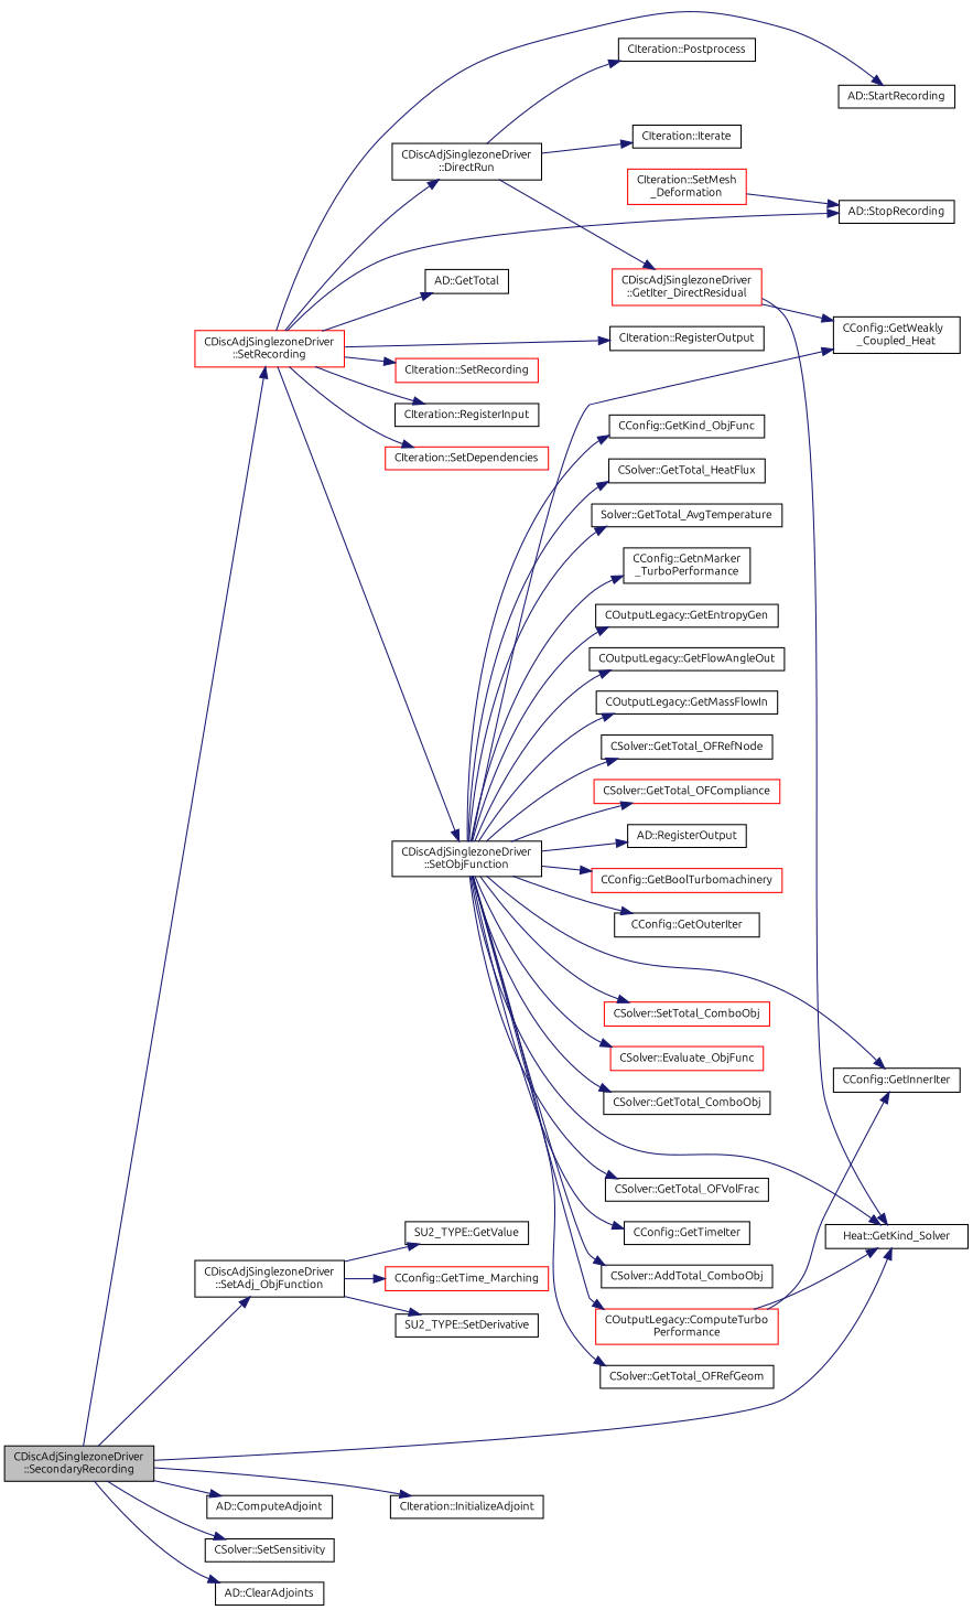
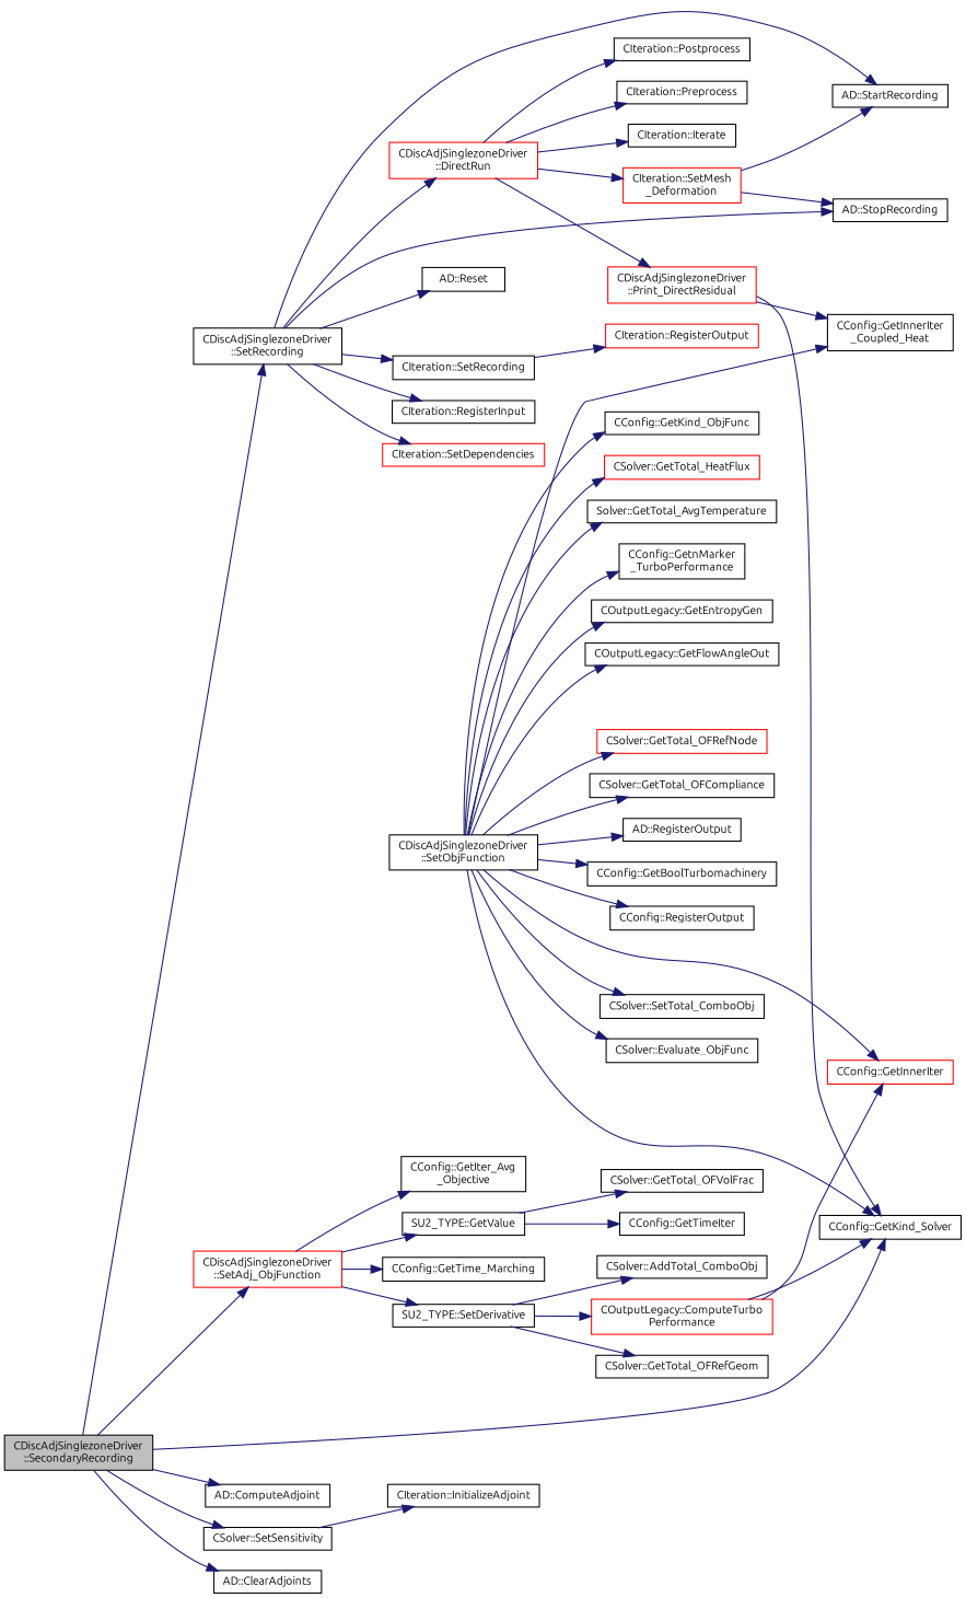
  digraph {
    fontname=Ubuntu
    rankdir=LR
    node [color=black fillcolor=white fontname=Ubuntu fontsize=10 shape=record style=filled]
    edge [color=midnightblue fontname=Ubuntu fontsize=10 labelfontname=Helvetica labelfontsize=10 style=solid]
    n1 [fillcolor=grey75 fontcolor=black height=0.2 label="CDiscAdjSinglezoneDriver\l::SecondaryRecording" width=0.4]
-   n2 [color=red height=0.2 label="CDiscAdjSinglezoneDriver\l::SetRecording" width=0.4]
-   n3 [height=0.2 label="Heat::GetKind_Solver" width=0.4]
+   n2 [height=0.2 label="CDiscAdjSinglezoneDriver\l::SetRecording" width=0.4]
+   n3 [height=0.2 label="CConfig::GetKind_Solver" width=0.4]
    n4 [height=0.2 label="CIteration::InitializeAdjoint" width=0.4]
-   n5 [height=0.2 label="CDiscAdjSinglezoneDriver\l::SetAdj_ObjFunction" width=0.4]
+   n5 [color=red height=0.2 label="CDiscAdjSinglezoneDriver\l::SetAdj_ObjFunction" width=0.4]
    n6 [height=0.2 label="AD::ComputeAdjoint" width=0.4]
    n7 [height=0.2 label="CSolver::SetSensitivity" width=0.4]
    n8 [height=0.2 label="AD::ClearAdjoints" width=0.4]
-   n9 [height=0.2 label="AD::GetTotal" width=0.4]
-   n10 [color=red height=0.2 label="CIteration::SetRecording" width=0.4]
+   n9 [height=0.2 label="AD::Reset" width=0.4]
+   n10 [height=0.2 label="CIteration::SetRecording" width=0.4]
    n11 [height=0.2 label="AD::StartRecording" width=0.4]
    n12 [height=0.2 label="CIteration::RegisterInput" width=0.4]
    n13 [color=red height=0.2 label="CIteration::SetDependencies" width=0.4]
-   n14 [height=0.2 label="CDiscAdjSinglezoneDriver\l::DirectRun" width=0.4]
+   n14 [color=red height=0.2 label="CDiscAdjSinglezoneDriver\l::DirectRun" width=0.4]
    n15 [height=0.2 label="AD::StopRecording" width=0.4]
-   n16 [height=0.2 label="CIteration::RegisterOutput" width=0.4]
+   n16 [color=red height=0.2 label="CIteration::RegisterOutput" width=0.4]
    n17 [height=0.2 label="CDiscAdjSinglezoneDriver\l::SetObjFunction" width=0.4]
-   n18 [color=red height=0.2 label="CConfig::GetTime_Marching" width=0.4]
+   n18 [height=0.2 label="CConfig::GetTime_Marching" width=0.4]
+   n19 [height=0.2 label="CConfig::GetIter_Avg\l_Objective" width=0.4]
    n20 [height=0.2 label="SU2_TYPE::SetDerivative" width=0.4]
    n21 [height=0.2 label="SU2_TYPE::GetValue" width=0.4]
    n22 [color=red height=0.2 label="CIteration::SetMesh\l_Deformation" width=0.4]
+   n23 [height=0.2 label="CIteration::Preprocess" width=0.4]
    n24 [height=0.2 label="CIteration::Iterate" width=0.4]
    n25 [height=0.2 label="CIteration::Postprocess" width=0.4]
-   n26 [color=red height=0.2 label="CDiscAdjSinglezoneDriver\l::GetIter_DirectResidual" width=0.4]
-   n27 [height=0.2 label="CConfig::GetWeakly\l_Coupled_Heat" width=0.4]
-   n28 [color=red height=0.2 label="CConfig::GetBoolTurbomachinery" width=0.4]
+   n26 [color=red height=0.2 label="CDiscAdjSinglezoneDriver\l::Print_DirectResidual" width=0.4]
+   n27 [height=0.2 label="CConfig::GetInnerIter\l_Coupled_Heat" width=0.4]
+   n28 [height=0.2 label="CConfig::GetBoolTurbomachinery" width=0.4]
    n29 [height=0.2 label="CConfig::GetTimeIter" width=0.4]
-   n30 [height=0.2 label="CConfig::GetOuterIter" width=0.4]
-   n31 [height=0.2 label="CConfig::GetInnerIter" width=0.4]
-   n32 [color=red height=0.2 label="CSolver::SetTotal_ComboObj" width=0.4]
-   n33 [color=red height=0.2 label="CSolver::Evaluate_ObjFunc" width=0.4]
-   n34 [height=0.2 label="CSolver::GetTotal_ComboObj" width=0.4]
+   n30 [height=0.2 label="CConfig::RegisterOutput" width=0.4]
+   n31 [color=red height=0.2 label="CConfig::GetInnerIter" width=0.4]
+   n32 [height=0.2 label="CSolver::SetTotal_ComboObj" width=0.4]
+   n33 [height=0.2 label="CSolver::Evaluate_ObjFunc" width=0.4]
    n35 [height=0.2 label="CConfig::GetKind_ObjFunc" width=0.4]
-   n36 [height=0.2 label="CSolver::GetTotal_HeatFlux" width=0.4]
+   n36 [color=red height=0.2 label="CSolver::GetTotal_HeatFlux" width=0.4]
    n37 [height=0.2 label="Solver::GetTotal_AvgTemperature" width=0.4]
    n38 [color=red height=0.2 label="COutputLegacy::ComputeTurbo\lPerformance" width=0.4]
    n39 [height=0.2 label="CConfig::GetnMarker\l_TurboPerformance" width=0.4]
    n40 [height=0.2 label="CSolver::AddTotal_ComboObj" width=0.4]
    n41 [height=0.2 label="COutputLegacy::GetEntropyGen" width=0.4]
    n42 [height=0.2 label="COutputLegacy::GetFlowAngleOut" width=0.4]
-   n43 [height=0.2 label="COutputLegacy::GetMassFlowIn" width=0.4]
    n44 [height=0.2 label="CSolver::GetTotal_OFRefGeom" width=0.4]
-   n45 [height=0.2 label="CSolver::GetTotal_OFRefNode" width=0.4]
-   n46 [color=red height=0.2 label="CSolver::GetTotal_OFCompliance" width=0.4]
+   n45 [color=red height=0.2 label="CSolver::GetTotal_OFRefNode" width=0.4]
+   n46 [height=0.2 label="CSolver::GetTotal_OFCompliance" width=0.4]
    n47 [height=0.2 label="CSolver::GetTotal_OFVolFrac" width=0.4]
    n48 [height=0.2 label="AD::RegisterOutput" width=0.4]
    n1 -> n2
    n1 -> n3
-   n1 -> n4
+   n7 -> n4
    n1 -> n5
    n1 -> n6
    n1 -> n7
    n1 -> n8
    n2 -> n9
    n2 -> n10
    n2 -> n11
    n2 -> n12
    n2 -> n13
    n2 -> n14
    n2 -> n15
-   n2 -> n16
-   n2 -> n17
+   n10 -> n16
    n5 -> n18
+   n5 -> n19
    n5 -> n20
    n5 -> n21
+   n14 -> n22
+   n14 -> n23
    n14 -> n24
    n14 -> n25
    n14 -> n26
    n17 -> n3
    n17 -> n27
    n17 -> n28
-   n17 -> n29
+   n21 -> n29
    n17 -> n30
    n17 -> n31
    n17 -> n32
    n17 -> n33
-   n17 -> n34
    n17 -> n35
    n17 -> n36
    n17 -> n37
-   n17 -> n38
+   n20 -> n38
    n17 -> n39
-   n17 -> n40
+   n20 -> n40
    n17 -> n41
    n17 -> n42
-   n17 -> n43
-   n17 -> n44
+   n20 -> n44
    n17 -> n45
    n17 -> n46
-   n17 -> n47
+   n21 -> n47
    n17 -> n48
+   n22 -> n11
    n22 -> n15
    n26 -> n3
    n26 -> n27
    n38 -> n3
    n38 -> n31
  }
